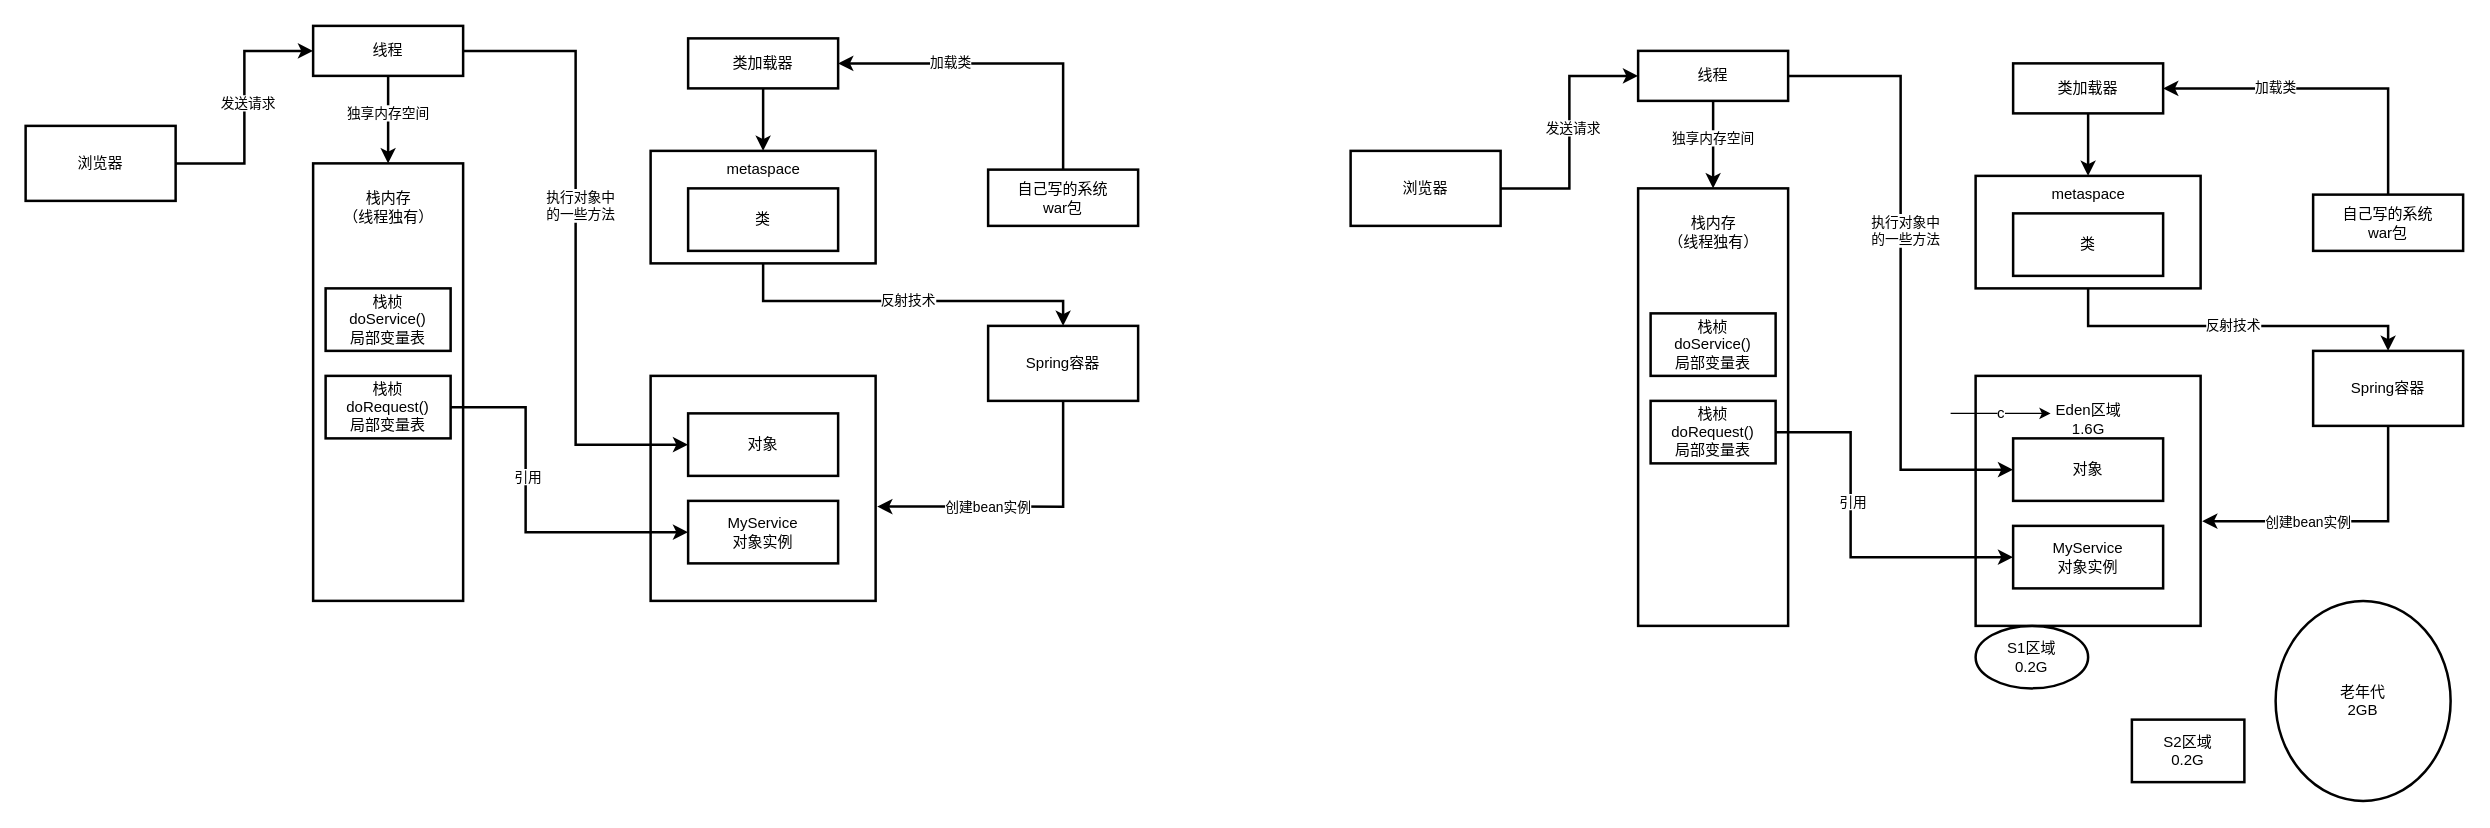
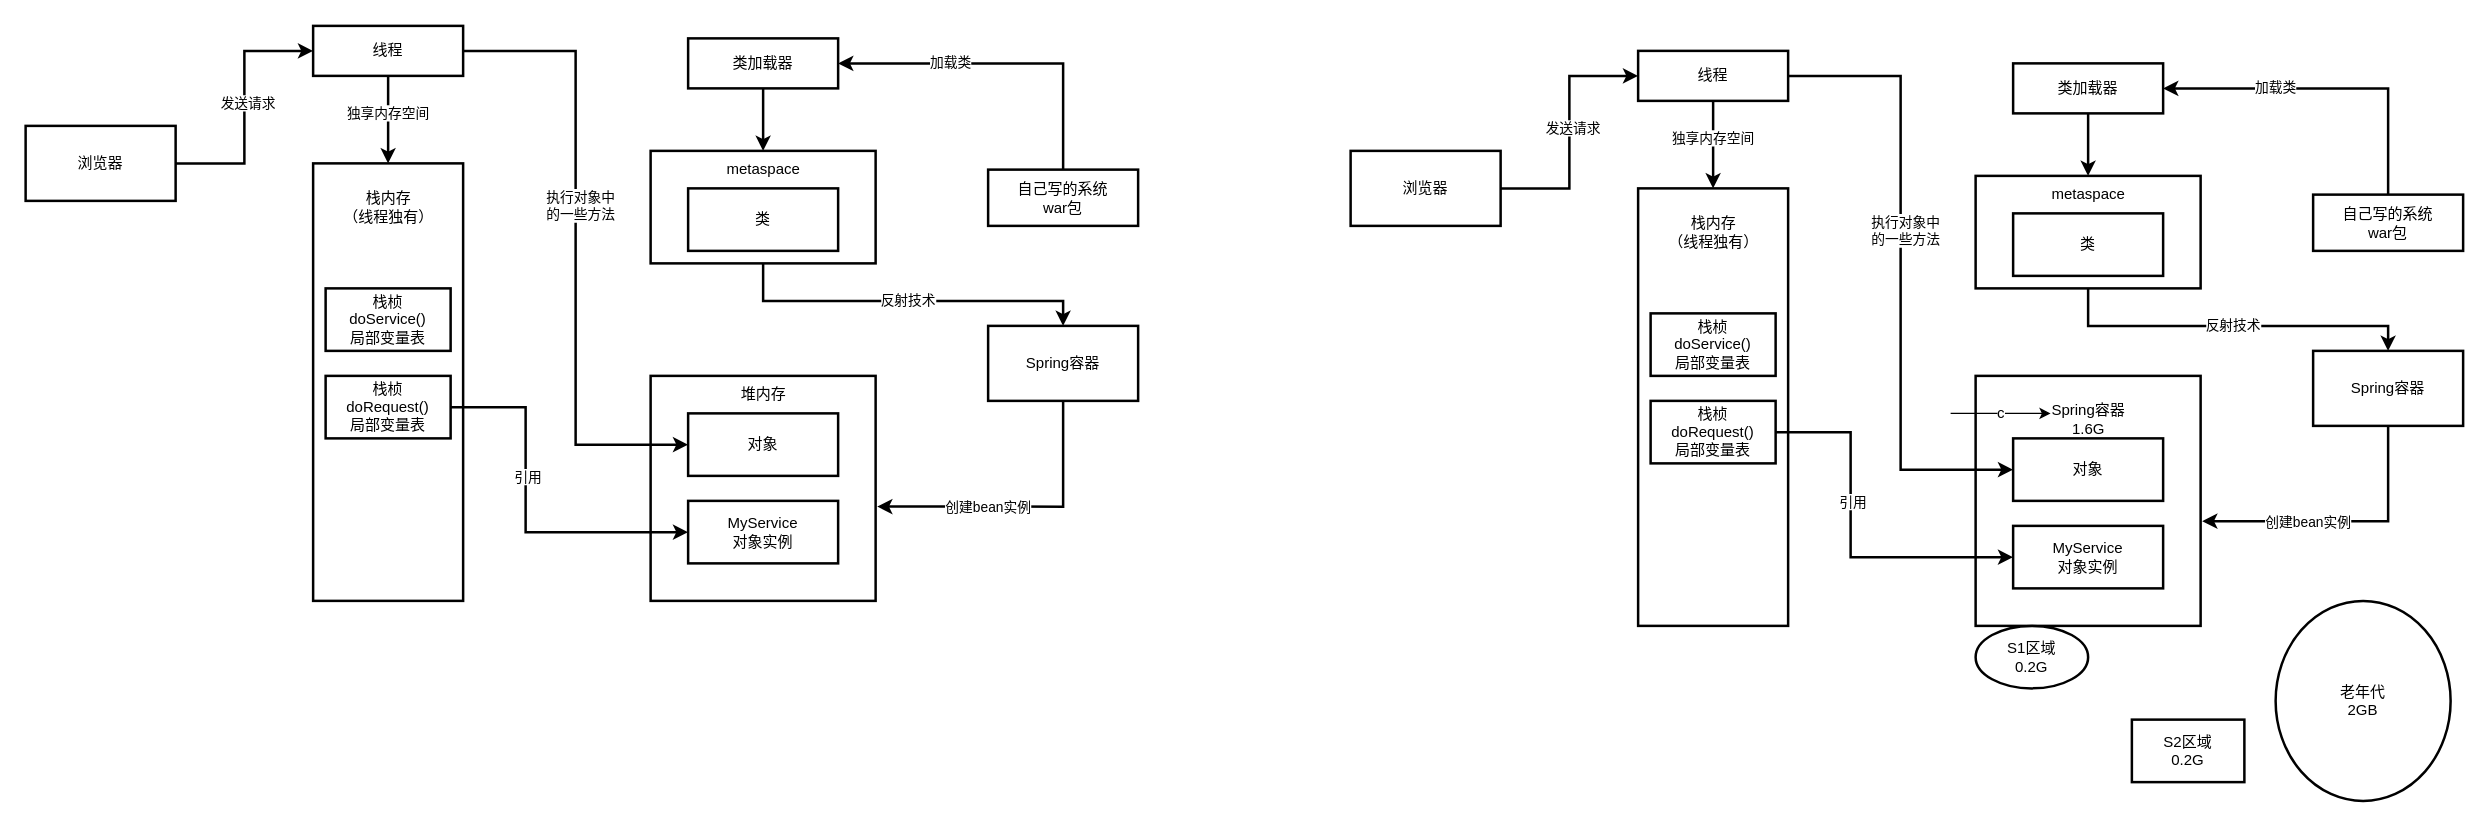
  <mxCell id="0" />
  <mxCell id="1" parent="0" />
  <mxCell id="2" value="" style="edgeStyle=orthogonalEdgeStyle;rounded=0;orthogonalLoop=1;jettySize=auto;html=1;entryX=0.5;entryY=0;entryDx=0;entryDy=0;exitX=0.5;exitY=1;exitDx=0;exitDy=0;strokeWidth=2;" parent="1" source="4" target="19" edge="1"><mxGeometry relative="1" as="geometry"><Array as="points"><mxPoint x="610" y="240" /><mxPoint x="850" y="240" /></Array></mxGeometry></mxCell>
  <mxCell id="3" value="反射技术" style="edgeLabel;html=1;align=center;verticalAlign=middle;resizable=0;points=[];" parent="2" vertex="1" connectable="0"><mxGeometry x="0.003" y="1" relative="1" as="geometry"><mxPoint as="offset" /></mxGeometry></mxCell>
  <mxCell id="4" value="" style="rounded=0;whiteSpace=wrap;html=1;strokeWidth=2;" parent="1" vertex="1"><mxGeometry x="520" y="120" width="180" height="90" as="geometry" /></mxCell>
  <mxCell id="5" value="类" style="rounded=0;whiteSpace=wrap;html=1;strokeWidth=2;" parent="1" vertex="1"><mxGeometry x="550" y="150" width="120" height="50" as="geometry" /></mxCell>
  <mxCell id="6" value="metaspace" style="text;html=1;align=center;verticalAlign=middle;resizable=0;points=[];autosize=1;strokeColor=none;fillColor=none;" parent="1" vertex="1"><mxGeometry x="570" y="120" width="80" height="30" as="geometry" /></mxCell>
  <mxCell id="7" value="" style="rounded=0;whiteSpace=wrap;html=1;strokeWidth=2;" parent="1" vertex="1"><mxGeometry x="520" y="300" width="180" height="180" as="geometry" /></mxCell>
  <mxCell id="8" value="对象" style="rounded=0;whiteSpace=wrap;html=1;strokeWidth=2;" parent="1" vertex="1"><mxGeometry x="550" y="330" width="120" height="50" as="geometry" /></mxCell>
+ <mxCell id="9" value="堆内存" style="text;html=1;align=center;verticalAlign=middle;resizable=0;points=[];autosize=1;strokeColor=none;fillColor=none;" parent="1" vertex="1"><mxGeometry x="580" y="300" width="60" height="30" as="geometry" /></mxCell>
  <mxCell id="10" value="" style="rounded=0;whiteSpace=wrap;html=1;strokeWidth=2;" parent="1" vertex="1"><mxGeometry x="250" y="130" width="120" height="350" as="geometry" /></mxCell>
  <mxCell id="11" value="栈内存&lt;div&gt;（线程独有）&lt;/div&gt;" style="text;html=1;align=center;verticalAlign=middle;resizable=0;points=[];autosize=1;strokeColor=none;fillColor=none;" parent="1" vertex="1"><mxGeometry x="260" y="145" width="100" height="40" as="geometry" /></mxCell>
  <mxCell id="12" value="" style="edgeStyle=orthogonalEdgeStyle;rounded=0;orthogonalLoop=1;jettySize=auto;html=1;strokeWidth=2;" parent="1" source="13" target="6" edge="1"><mxGeometry relative="1" as="geometry" /></mxCell>
  <mxCell id="13" value="类加载器" style="rounded=0;whiteSpace=wrap;html=1;strokeWidth=2;" parent="1" vertex="1"><mxGeometry x="550" y="30" width="120" height="40" as="geometry" /></mxCell>
  <mxCell id="14" value="" style="edgeStyle=orthogonalEdgeStyle;rounded=0;orthogonalLoop=1;jettySize=auto;html=1;entryX=1;entryY=0.5;entryDx=0;entryDy=0;exitX=0.5;exitY=0;exitDx=0;exitDy=0;strokeWidth=2;" parent="1" source="16" target="13" edge="1"><mxGeometry relative="1" as="geometry"><mxPoint x="850" y="55" as="targetPoint" /></mxGeometry></mxCell>
  <mxCell id="15" value="加载类" style="edgeLabel;html=1;align=center;verticalAlign=middle;resizable=0;points=[];" parent="14" vertex="1" connectable="0"><mxGeometry x="0.332" y="-2" relative="1" as="geometry"><mxPoint as="offset" /></mxGeometry></mxCell>
  <mxCell id="16" value="自己写的系统&lt;div&gt;war包&lt;/div&gt;" style="rounded=0;whiteSpace=wrap;html=1;strokeWidth=2;" parent="1" vertex="1"><mxGeometry x="790" y="135" width="120" height="45" as="geometry" /></mxCell>
  <mxCell id="17" value="" style="edgeStyle=orthogonalEdgeStyle;rounded=0;orthogonalLoop=1;jettySize=auto;html=1;entryX=1.007;entryY=0.581;entryDx=0;entryDy=0;entryPerimeter=0;exitX=0.5;exitY=1;exitDx=0;exitDy=0;strokeWidth=2;" parent="1" source="19" target="7" edge="1"><mxGeometry relative="1" as="geometry"><mxPoint x="850" y="380" as="targetPoint" /></mxGeometry></mxCell>
  <mxCell id="18" value="创建bean实例" style="edgeLabel;html=1;align=center;verticalAlign=middle;resizable=0;points=[];" parent="17" vertex="1" connectable="0"><mxGeometry x="0.039" relative="1" as="geometry"><mxPoint x="-24" as="offset" /></mxGeometry></mxCell>
  <mxCell id="19" value="Spring容器" style="rounded=0;whiteSpace=wrap;html=1;strokeWidth=2;" parent="1" vertex="1"><mxGeometry x="790" y="260" width="120" height="60" as="geometry" /></mxCell>
  <mxCell id="20" value="" style="edgeStyle=orthogonalEdgeStyle;rounded=0;orthogonalLoop=1;jettySize=auto;html=1;entryX=0;entryY=0.5;entryDx=0;entryDy=0;strokeWidth=2;" parent="1" source="22" target="26" edge="1"><mxGeometry relative="1" as="geometry"><mxPoint x="160" y="130" as="targetPoint" /></mxGeometry></mxCell>
  <mxCell id="21" value="发送请求" style="edgeLabel;html=1;align=center;verticalAlign=middle;resizable=0;points=[];" parent="20" vertex="1" connectable="0"><mxGeometry x="0.044" y="-2" relative="1" as="geometry"><mxPoint as="offset" /></mxGeometry></mxCell>
  <mxCell id="22" value="浏览器" style="rounded=0;whiteSpace=wrap;html=1;strokeWidth=2;" parent="1" vertex="1"><mxGeometry x="20" y="100" width="120" height="60" as="geometry" /></mxCell>
  <mxCell id="23" value="独享内存空间" style="edgeStyle=orthogonalEdgeStyle;rounded=0;orthogonalLoop=1;jettySize=auto;html=1;entryX=0.5;entryY=0;entryDx=0;entryDy=0;strokeWidth=2;" parent="1" source="26" target="10" edge="1"><mxGeometry x="-0.143" relative="1" as="geometry"><mxPoint x="310" y="90" as="targetPoint" /><Array as="points" /><mxPoint as="offset" /></mxGeometry></mxCell>
  <mxCell id="24" value="" style="edgeStyle=orthogonalEdgeStyle;rounded=0;orthogonalLoop=1;jettySize=auto;html=1;entryX=0;entryY=0.5;entryDx=0;entryDy=0;strokeWidth=2;" parent="1" source="26" target="8" edge="1"><mxGeometry relative="1" as="geometry" /></mxCell>
  <mxCell id="25" value="执行对象中&lt;div&gt;的一些方法&lt;/div&gt;" style="edgeLabel;html=1;align=center;verticalAlign=middle;resizable=0;points=[];" parent="24" vertex="1" connectable="0"><mxGeometry x="-0.139" y="3" relative="1" as="geometry"><mxPoint as="offset" /></mxGeometry></mxCell>
  <mxCell id="26" value="线程" style="rounded=0;whiteSpace=wrap;html=1;strokeWidth=2;" parent="1" vertex="1"><mxGeometry x="250" y="20" width="120" height="40" as="geometry" /></mxCell>
  <mxCell id="27" value="" style="edgeStyle=orthogonalEdgeStyle;rounded=0;orthogonalLoop=1;jettySize=auto;html=1;entryX=0;entryY=0.5;entryDx=0;entryDy=0;exitX=1;exitY=0.5;exitDx=0;exitDy=0;strokeWidth=2;" parent="1" source="29" target="30" edge="1"><mxGeometry relative="1" as="geometry"><mxPoint x="430" y="225" as="targetPoint" /><Array as="points"><mxPoint x="420" y="325" /><mxPoint x="420" y="425" /></Array></mxGeometry></mxCell>
  <mxCell id="28" value="引用" style="edgeLabel;html=1;align=center;verticalAlign=middle;resizable=0;points=[];" parent="27" vertex="1" connectable="0"><mxGeometry x="-0.221" y="1" relative="1" as="geometry"><mxPoint y="2" as="offset" /></mxGeometry></mxCell>
  <mxCell id="29" value="栈桢&lt;div&gt;doRequest()&lt;/div&gt;&lt;div&gt;局部变量表&lt;/div&gt;" style="rounded=0;whiteSpace=wrap;html=1;strokeWidth=2;" parent="1" vertex="1"><mxGeometry x="260" y="300" width="100" height="50" as="geometry" /></mxCell>
  <mxCell id="30" value="MyService&lt;br&gt;对象实例" style="rounded=0;whiteSpace=wrap;html=1;strokeWidth=2;" parent="1" vertex="1"><mxGeometry x="550" y="400" width="120" height="50" as="geometry" /></mxCell>
  <mxCell id="31" value="栈桢&lt;div&gt;doService()&lt;/div&gt;&lt;div&gt;局部变量表&lt;/div&gt;" style="rounded=0;whiteSpace=wrap;html=1;strokeWidth=2;" parent="1" vertex="1"><mxGeometry x="260" y="230" width="100" height="50" as="geometry" /></mxCell>
  <mxCell id="32" value="" style="edgeStyle=orthogonalEdgeStyle;rounded=0;orthogonalLoop=1;jettySize=auto;html=1;entryX=0.5;entryY=0;entryDx=0;entryDy=0;exitX=0.5;exitY=1;exitDx=0;exitDy=0;strokeWidth=2;" edge="1" parent="1" source="34" target="49"><mxGeometry relative="1" as="geometry"><Array as="points"><mxPoint x="1670" y="260" /><mxPoint x="1910" y="260" /></Array></mxGeometry></mxCell>
  <mxCell id="33" value="反射技术" style="edgeLabel;html=1;align=center;verticalAlign=middle;resizable=0;points=[];" vertex="1" connectable="0" parent="32"><mxGeometry x="0.003" y="1" relative="1" as="geometry"><mxPoint as="offset" /></mxGeometry></mxCell>
  <mxCell id="34" value="" style="rounded=0;whiteSpace=wrap;html=1;strokeWidth=2;" vertex="1" parent="1"><mxGeometry x="1580" y="140" width="180" height="90" as="geometry" /></mxCell>
  <mxCell id="35" value="类" style="rounded=0;whiteSpace=wrap;html=1;strokeWidth=2;" vertex="1" parent="1"><mxGeometry x="1610" y="170" width="120" height="50" as="geometry" /></mxCell>
  <mxCell id="36" value="metaspace" style="text;html=1;align=center;verticalAlign=middle;resizable=0;points=[];autosize=1;strokeColor=none;fillColor=none;" vertex="1" parent="1"><mxGeometry x="1630" y="140" width="80" height="30" as="geometry" /></mxCell>
  <mxCell id="37" value="" style="rounded=0;whiteSpace=wrap;html=1;strokeWidth=2;" vertex="1" parent="1"><mxGeometry x="1580" y="300" width="180" height="200" as="geometry" /></mxCell>
  <mxCell id="38" value="对象" style="rounded=0;whiteSpace=wrap;html=1;strokeWidth=2;" vertex="1" parent="1"><mxGeometry x="1610" y="350" width="120" height="50" as="geometry" /></mxCell>
- <mxCell id="39" value="Eden区域&lt;div&gt;1.6G&lt;/div&gt;" style="text;html=1;align=center;verticalAlign=middle;resizable=0;points=[];autosize=1;strokeColor=none;fillColor=none;" vertex="1" parent="1"><mxGeometry x="1630" y="315" width="80" height="40" as="geometry" /></mxCell>
+ <mxCell id="39" value="Spring容器&lt;div&gt;1.6G&lt;/div&gt;" style="text;html=1;align=center;verticalAlign=middle;resizable=0;points=[];autosize=1;strokeColor=none;fillColor=none;" vertex="1" parent="1"><mxGeometry x="1630" y="315" width="80" height="40" as="geometry" /></mxCell>
  <mxCell id="40" value="" style="rounded=0;whiteSpace=wrap;html=1;strokeWidth=2;" vertex="1" parent="1"><mxGeometry x="1310" y="150" width="120" height="350" as="geometry" /></mxCell>
  <mxCell id="41" value="栈内存&lt;div&gt;（线程独有）&lt;/div&gt;" style="text;html=1;align=center;verticalAlign=middle;resizable=0;points=[];autosize=1;strokeColor=none;fillColor=none;" vertex="1" parent="1"><mxGeometry x="1320" y="165" width="100" height="40" as="geometry" /></mxCell>
  <mxCell id="42" value="" style="edgeStyle=orthogonalEdgeStyle;rounded=0;orthogonalLoop=1;jettySize=auto;html=1;strokeWidth=2;" edge="1" parent="1" source="43" target="36"><mxGeometry relative="1" as="geometry" /></mxCell>
  <mxCell id="43" value="类加载器" style="rounded=0;whiteSpace=wrap;html=1;strokeWidth=2;" vertex="1" parent="1"><mxGeometry x="1610" y="50" width="120" height="40" as="geometry" /></mxCell>
  <mxCell id="44" value="" style="edgeStyle=orthogonalEdgeStyle;rounded=0;orthogonalLoop=1;jettySize=auto;html=1;entryX=1;entryY=0.5;entryDx=0;entryDy=0;exitX=0.5;exitY=0;exitDx=0;exitDy=0;strokeWidth=2;" edge="1" parent="1" source="46" target="43"><mxGeometry relative="1" as="geometry"><mxPoint x="1910" y="75" as="targetPoint" /></mxGeometry></mxCell>
  <mxCell id="45" value="加载类" style="edgeLabel;html=1;align=center;verticalAlign=middle;resizable=0;points=[];" vertex="1" connectable="0" parent="44"><mxGeometry x="0.332" y="-2" relative="1" as="geometry"><mxPoint as="offset" /></mxGeometry></mxCell>
  <mxCell id="46" value="自己写的系统&lt;div&gt;war包&lt;/div&gt;" style="rounded=0;whiteSpace=wrap;html=1;strokeWidth=2;" vertex="1" parent="1"><mxGeometry x="1850" y="155" width="120" height="45" as="geometry" /></mxCell>
  <mxCell id="47" value="" style="edgeStyle=orthogonalEdgeStyle;rounded=0;orthogonalLoop=1;jettySize=auto;html=1;entryX=1.007;entryY=0.581;entryDx=0;entryDy=0;entryPerimeter=0;exitX=0.5;exitY=1;exitDx=0;exitDy=0;strokeWidth=2;" edge="1" parent="1" source="49" target="37"><mxGeometry relative="1" as="geometry"><mxPoint x="1910" y="400" as="targetPoint" /></mxGeometry></mxCell>
  <mxCell id="48" value="创建bean实例" style="edgeLabel;html=1;align=center;verticalAlign=middle;resizable=0;points=[];" vertex="1" connectable="0" parent="47"><mxGeometry x="0.039" relative="1" as="geometry"><mxPoint x="-24" as="offset" /></mxGeometry></mxCell>
  <mxCell id="49" value="Spring容器" style="rounded=0;whiteSpace=wrap;html=1;strokeWidth=2;" vertex="1" parent="1"><mxGeometry x="1850" y="280" width="120" height="60" as="geometry" /></mxCell>
  <mxCell id="50" value="" style="edgeStyle=orthogonalEdgeStyle;rounded=0;orthogonalLoop=1;jettySize=auto;html=1;entryX=0;entryY=0.5;entryDx=0;entryDy=0;strokeWidth=2;" edge="1" parent="1" source="52" target="56"><mxGeometry relative="1" as="geometry"><mxPoint x="1220" y="150" as="targetPoint" /></mxGeometry></mxCell>
  <mxCell id="51" value="发送请求" style="edgeLabel;html=1;align=center;verticalAlign=middle;resizable=0;points=[];" vertex="1" connectable="0" parent="50"><mxGeometry x="0.044" y="-2" relative="1" as="geometry"><mxPoint as="offset" /></mxGeometry></mxCell>
  <mxCell id="52" value="浏览器" style="rounded=0;whiteSpace=wrap;html=1;strokeWidth=2;" vertex="1" parent="1"><mxGeometry x="1080" y="120" width="120" height="60" as="geometry" /></mxCell>
  <mxCell id="53" value="独享内存空间" style="edgeStyle=orthogonalEdgeStyle;rounded=0;orthogonalLoop=1;jettySize=auto;html=1;entryX=0.5;entryY=0;entryDx=0;entryDy=0;strokeWidth=2;" edge="1" parent="1" source="56" target="40"><mxGeometry x="-0.143" relative="1" as="geometry"><mxPoint x="1370" y="110" as="targetPoint" /><Array as="points" /><mxPoint as="offset" /></mxGeometry></mxCell>
  <mxCell id="54" value="" style="edgeStyle=orthogonalEdgeStyle;rounded=0;orthogonalLoop=1;jettySize=auto;html=1;entryX=0;entryY=0.5;entryDx=0;entryDy=0;strokeWidth=2;" edge="1" parent="1" source="56" target="38"><mxGeometry relative="1" as="geometry" /></mxCell>
  <mxCell id="55" value="执行对象中&lt;div&gt;的一些方法&lt;/div&gt;" style="edgeLabel;html=1;align=center;verticalAlign=middle;resizable=0;points=[];" vertex="1" connectable="0" parent="54"><mxGeometry x="-0.139" y="3" relative="1" as="geometry"><mxPoint as="offset" /></mxGeometry></mxCell>
  <mxCell id="56" value="线程" style="rounded=0;whiteSpace=wrap;html=1;strokeWidth=2;" vertex="1" parent="1"><mxGeometry x="1310" y="40" width="120" height="40" as="geometry" /></mxCell>
  <mxCell id="57" value="" style="edgeStyle=orthogonalEdgeStyle;rounded=0;orthogonalLoop=1;jettySize=auto;html=1;entryX=0;entryY=0.5;entryDx=0;entryDy=0;exitX=1;exitY=0.5;exitDx=0;exitDy=0;strokeWidth=2;" edge="1" parent="1" source="59" target="60"><mxGeometry relative="1" as="geometry"><mxPoint x="1490" y="245" as="targetPoint" /><Array as="points"><mxPoint x="1480" y="345" /><mxPoint x="1480" y="445" /></Array></mxGeometry></mxCell>
  <mxCell id="58" value="引用" style="edgeLabel;html=1;align=center;verticalAlign=middle;resizable=0;points=[];" vertex="1" connectable="0" parent="57"><mxGeometry x="-0.221" y="1" relative="1" as="geometry"><mxPoint y="2" as="offset" /></mxGeometry></mxCell>
  <mxCell id="59" value="栈桢&lt;div&gt;doRequest()&lt;/div&gt;&lt;div&gt;局部变量表&lt;/div&gt;" style="rounded=0;whiteSpace=wrap;html=1;strokeWidth=2;" vertex="1" parent="1"><mxGeometry x="1320" y="320" width="100" height="50" as="geometry" /></mxCell>
  <mxCell id="60" value="MyService&lt;br&gt;对象实例" style="rounded=0;whiteSpace=wrap;html=1;strokeWidth=2;" vertex="1" parent="1"><mxGeometry x="1610" y="420" width="120" height="50" as="geometry" /></mxCell>
  <mxCell id="61" value="栈桢&lt;div&gt;doService()&lt;/div&gt;&lt;div&gt;局部变量表&lt;/div&gt;" style="rounded=0;whiteSpace=wrap;html=1;strokeWidth=2;" vertex="1" parent="1"><mxGeometry x="1320" y="250" width="100" height="50" as="geometry" /></mxCell>
  <mxCell id="62" value="S1区域&lt;div&gt;0.2G&lt;/div&gt;" style="ellipse;whiteSpace=wrap;html=1;strokeWidth=2;" vertex="1" parent="1"><mxGeometry x="1580" y="500" width="90" height="50" as="geometry" /></mxCell>
  <mxCell id="63" value="S2区域&lt;div&gt;0.2G&lt;/div&gt;" style="rounded=0;whiteSpace=wrap;html=1;strokeWidth=2;" vertex="1" parent="1"><mxGeometry x="1705" y="575" width="90" height="50" as="geometry" /></mxCell>
  <mxCell id="64" value="老年代&lt;div&gt;2GB&lt;/div&gt;" style="ellipse;whiteSpace=wrap;html=1;strokeColor=default;strokeWidth=2;align=center;verticalAlign=middle;fontFamily=Helvetica;fontSize=12;fontColor=default;fillColor=default;" vertex="1" parent="1"><mxGeometry x="1820" y="480" width="140" height="160" as="geometry" /></mxCell>
  <mxCell id="65" value="c" style="edgeStyle=none;orthogonalLoop=1;jettySize=auto;html=1;rounded=0;fontFamily=Helvetica;fontSize=12;fontColor=default;" edge="1" parent="1"><mxGeometry width="80" relative="1" as="geometry"><mxPoint x="1560" y="330" as="sourcePoint" /><mxPoint x="1640" y="330" as="targetPoint" /><Array as="points" /></mxGeometry></mxCell>
